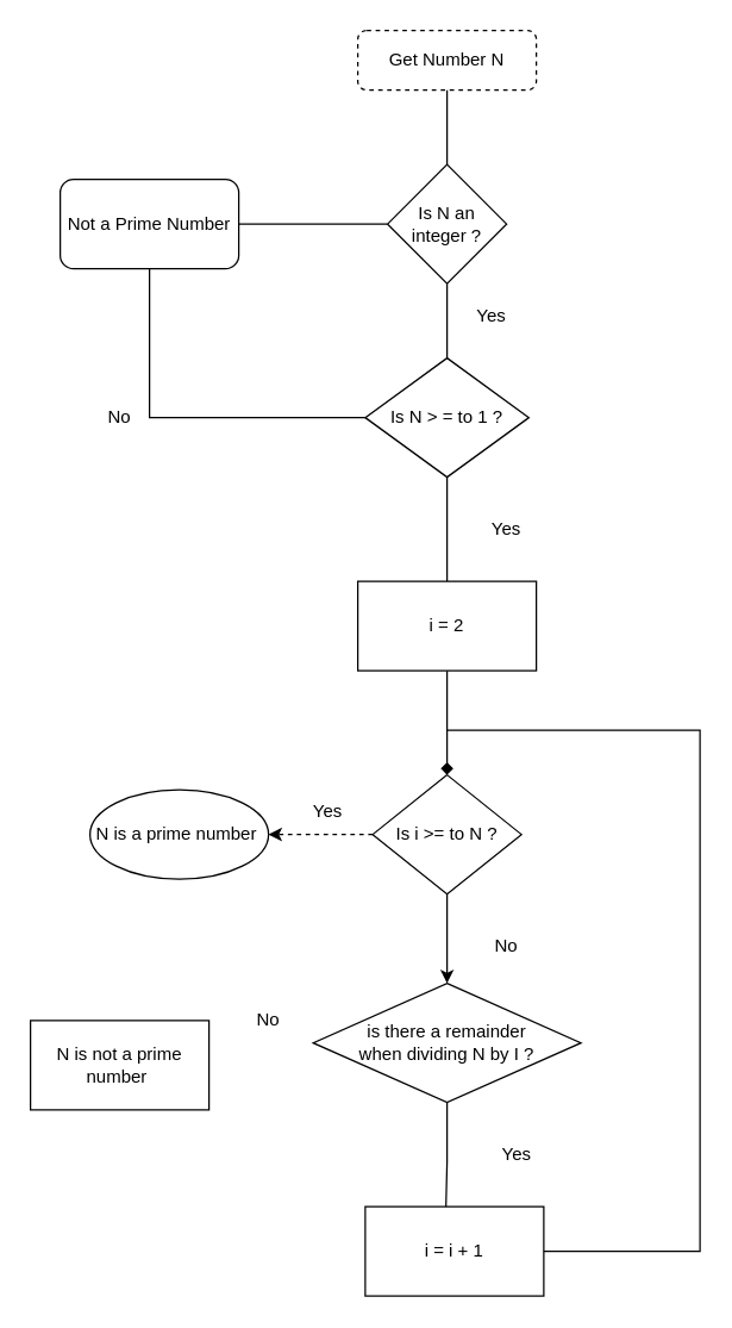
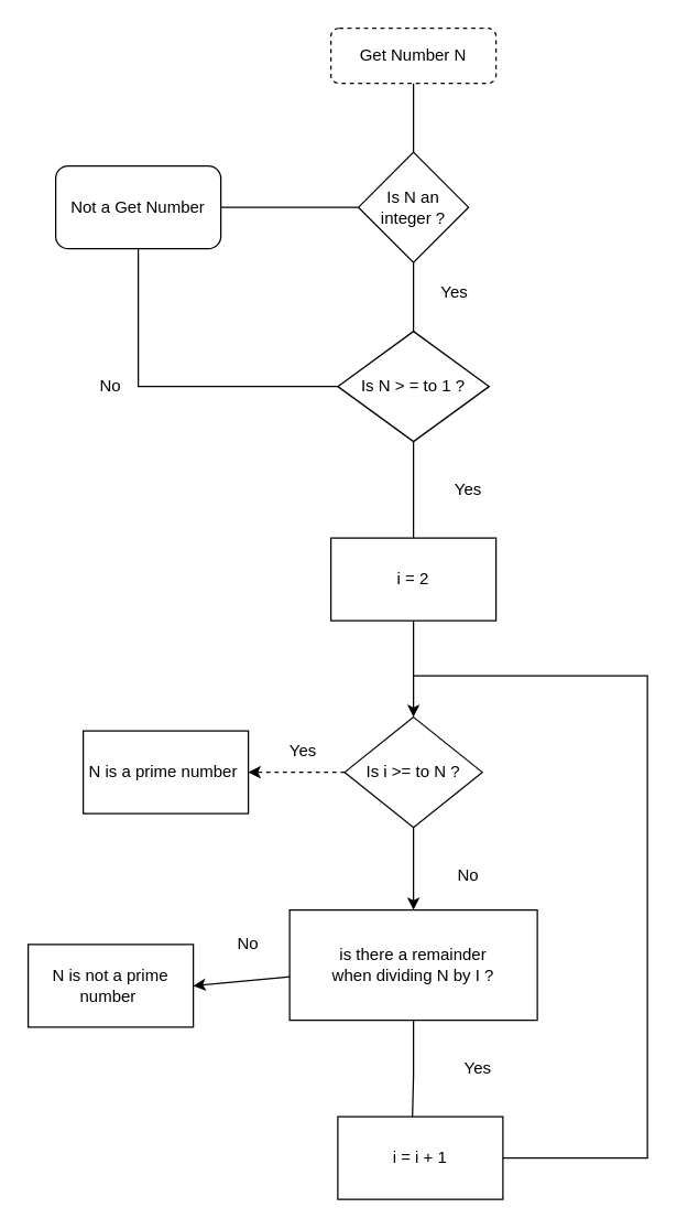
  <mxCell id="0" />
  <mxCell id="1" parent="0" />
  <mxCell id="2" value="Get Number N" style="rounded=1;whiteSpace=wrap;html=1;fontSize=12;glass=0;strokeWidth=1;shadow=0;dashed=1;" parent="1" vertex="1"><mxGeometry x="240" y="20" width="120" height="40" as="geometry" /></mxCell>
  <mxCell id="3" value="Is N an integer ?" style="rhombus;whiteSpace=wrap;html=1;" parent="1" vertex="1"><mxGeometry x="260" y="110" width="80" height="80" as="geometry" /></mxCell>
  <mxCell id="4" value="" style="endArrow=none;html=1;rounded=0;exitX=0.5;exitY=0;exitDx=0;exitDy=0;entryX=0.5;entryY=1;entryDx=0;entryDy=0;" parent="1" source="3" target="2" edge="1"><mxGeometry width="50" height="50" relative="1" as="geometry"><mxPoint x="270" y="110" as="sourcePoint" /><mxPoint x="320" y="60" as="targetPoint" /></mxGeometry></mxCell>
  <mxCell id="5" value="Yes" style="text;html=1;strokeColor=none;fillColor=none;align=center;verticalAlign=middle;whiteSpace=wrap;rounded=0;" parent="1" vertex="1"><mxGeometry x="300" y="197" width="60" height="30" as="geometry" /></mxCell>
  <mxCell id="6" value="No" style="text;html=1;strokeColor=none;fillColor=none;align=center;verticalAlign=middle;whiteSpace=wrap;rounded=0;" parent="1" vertex="1"><mxGeometry x="50" y="265" width="60" height="30" as="geometry" /></mxCell>
  <mxCell id="7" value="" style="endArrow=none;html=1;rounded=0;entryX=0;entryY=0.5;entryDx=0;entryDy=0;" parent="1" target="3" edge="1"><mxGeometry width="50" height="50" relative="1" as="geometry"><mxPoint x="160" y="150" as="sourcePoint" /><mxPoint x="260" y="120" as="targetPoint" /><Array as="points"><mxPoint x="210" y="150" /></Array></mxGeometry></mxCell>
  <mxCell id="8" value="" style="endArrow=none;html=1;rounded=0;" parent="1" edge="1"><mxGeometry width="50" height="50" relative="1" as="geometry"><mxPoint x="300" y="190" as="sourcePoint" /><mxPoint x="300" y="240" as="targetPoint" /></mxGeometry></mxCell>
- <mxCell id="9" value="Not a Prime Number" style="rounded=1;whiteSpace=wrap;html=1;" parent="1" vertex="1"><mxGeometry x="40" y="120" width="120" height="60" as="geometry" /></mxCell>
+ <mxCell id="9" value="Not a Get Number" style="rounded=1;whiteSpace=wrap;html=1;" parent="1" vertex="1"><mxGeometry x="40" y="120" width="120" height="60" as="geometry" /></mxCell>
  <mxCell id="10" value="Is N &amp;gt; = to 1 ?" style="rhombus;whiteSpace=wrap;html=1;" parent="1" vertex="1"><mxGeometry x="245" y="240" width="110" height="80" as="geometry" /></mxCell>
  <mxCell id="11" value="" style="endArrow=none;html=1;rounded=0;entryX=0;entryY=0.5;entryDx=0;entryDy=0;" parent="1" source="9" target="10" edge="1"><mxGeometry width="50" height="50" relative="1" as="geometry"><mxPoint x="120" y="270" as="sourcePoint" /><mxPoint x="270" y="160" as="targetPoint" /><Array as="points"><mxPoint x="100" y="280" /></Array></mxGeometry></mxCell>
  <mxCell id="12" value="Yes" style="text;html=1;strokeColor=none;fillColor=none;align=center;verticalAlign=middle;whiteSpace=wrap;rounded=0;" parent="1" vertex="1"><mxGeometry x="310" y="340" width="60" height="30" as="geometry" /></mxCell>
  <mxCell id="13" value="" style="endArrow=none;html=1;rounded=0;exitX=0.5;exitY=1;exitDx=0;exitDy=0;" parent="1" source="10" edge="1"><mxGeometry width="50" height="50" relative="1" as="geometry"><mxPoint x="310" y="200" as="sourcePoint" /><mxPoint x="300" y="390" as="targetPoint" /></mxGeometry></mxCell>
- <mxCell id="14" value="" style="edgeStyle=orthogonalEdgeStyle;rounded=0;orthogonalLoop=1;jettySize=auto;html=1;endArrow=diamond;" parent="1" source="15" target="18" edge="1"><mxGeometry relative="1" as="geometry" /></mxCell>
+ <mxCell id="14" value="" style="edgeStyle=orthogonalEdgeStyle;rounded=0;orthogonalLoop=1;jettySize=auto;html=1;" parent="1" source="15" target="18" edge="1"><mxGeometry relative="1" as="geometry" /></mxCell>
  <mxCell id="15" value="i = 2" style="rounded=0;whiteSpace=wrap;html=1;" parent="1" vertex="1"><mxGeometry x="240" y="390" width="120" height="60" as="geometry" /></mxCell>
  <mxCell id="16" value="" style="edgeStyle=orthogonalEdgeStyle;rounded=0;orthogonalLoop=1;jettySize=auto;html=1;dashed=1;" parent="1" source="18" target="19" edge="1"><mxGeometry relative="1" as="geometry" /></mxCell>
  <mxCell id="17" value="" style="edgeStyle=orthogonalEdgeStyle;rounded=0;orthogonalLoop=1;jettySize=auto;html=1;" edge="1" parent="1" source="18" target="20"><mxGeometry relative="1" as="geometry" /></mxCell>
  <mxCell id="18" value="Is i &amp;gt;= to N ?" style="rhombus;whiteSpace=wrap;html=1;rounded=0;" parent="1" vertex="1"><mxGeometry x="250" y="520" width="100" height="80" as="geometry" /></mxCell>
- <mxCell id="19" value="N is a prime number&amp;nbsp;" style="ellipse;whiteSpace=wrap;html=1;" parent="1" vertex="1"><mxGeometry x="60" y="530" width="120" height="60" as="geometry" /></mxCell>
- <mxCell id="20" value="is there a remainder &lt;br&gt;when dividing N by I ?" style="rhombus;whiteSpace=wrap;html=1;rounded=0;" vertex="1" parent="1"><mxGeometry x="210" y="660" width="180" height="80" as="geometry" /></mxCell>
+ <mxCell id="19" value="N is a prime number&amp;nbsp;" style="whiteSpace=wrap;html=1;rounded=0;" parent="1" vertex="1"><mxGeometry x="60" y="530" width="120" height="60" as="geometry" /></mxCell>
+ <mxCell id="20" value="is there a remainder &lt;br&gt;when dividing N by I ?" style="whiteSpace=wrap;html=1;rounded=0;" vertex="1" parent="1"><mxGeometry x="210" y="660" width="180" height="80" as="geometry" /></mxCell>
  <mxCell id="21" value="Yes" style="text;html=1;strokeColor=none;fillColor=none;align=center;verticalAlign=middle;whiteSpace=wrap;rounded=0;" vertex="1" parent="1"><mxGeometry x="190" y="530" width="60" height="30" as="geometry" /></mxCell>
  <mxCell id="22" value="No" style="text;html=1;strokeColor=none;fillColor=none;align=center;verticalAlign=middle;whiteSpace=wrap;rounded=0;" vertex="1" parent="1"><mxGeometry x="310" y="620" width="60" height="30" as="geometry" /></mxCell>
  <mxCell id="23" value="N is not a prime number&amp;nbsp;" style="whiteSpace=wrap;html=1;rounded=0;" vertex="1" parent="1"><mxGeometry x="20" y="685" width="120" height="60" as="geometry" /></mxCell>
+ <mxCell id="24" value="" style="endArrow=classic;html=1;rounded=0;entryX=1;entryY=0.5;entryDx=0;entryDy=0;" edge="1" parent="1" source="20" target="23"><mxGeometry width="50" height="50" relative="1" as="geometry"><mxPoint x="200" y="830" as="sourcePoint" /><mxPoint x="250" y="780" as="targetPoint" /></mxGeometry></mxCell>
  <mxCell id="25" value="No" style="text;html=1;strokeColor=none;fillColor=none;align=center;verticalAlign=middle;whiteSpace=wrap;rounded=0;" vertex="1" parent="1"><mxGeometry x="150" y="670" width="60" height="30" as="geometry" /></mxCell>
  <mxCell id="26" value="Yes" style="text;html=1;strokeColor=none;fillColor=none;align=center;verticalAlign=middle;whiteSpace=wrap;rounded=0;" vertex="1" parent="1"><mxGeometry x="317" y="760" width="60" height="30" as="geometry" /></mxCell>
  <mxCell id="27" value="" style="edgeStyle=orthogonalEdgeStyle;rounded=0;orthogonalLoop=1;jettySize=auto;html=1;exitX=0.5;exitY=1;exitDx=0;exitDy=0;" edge="1" parent="1" source="20"><mxGeometry relative="1" as="geometry"><mxPoint x="299" y="760" as="sourcePoint" /><mxPoint x="299" y="820" as="targetPoint" /></mxGeometry></mxCell>
  <mxCell id="28" value="" style="rounded=0;whiteSpace=wrap;html=1;" vertex="1" parent="1"><mxGeometry x="245" y="810" width="120" height="60" as="geometry" /></mxCell>
  <mxCell id="29" value="i = i + 1" style="text;html=1;strokeColor=none;fillColor=none;align=center;verticalAlign=middle;whiteSpace=wrap;rounded=0;" vertex="1" parent="1"><mxGeometry x="275" y="825" width="60" height="30" as="geometry" /></mxCell>
  <mxCell id="30" value="" style="endArrow=none;html=1;rounded=0;exitX=1;exitY=0.5;exitDx=0;exitDy=0;" edge="1" parent="1" source="28"><mxGeometry width="50" height="50" relative="1" as="geometry"><mxPoint x="370" y="880" as="sourcePoint" /><mxPoint x="300" y="490" as="targetPoint" /><Array as="points"><mxPoint x="470" y="840" /><mxPoint x="470" y="490" /></Array></mxGeometry></mxCell>
